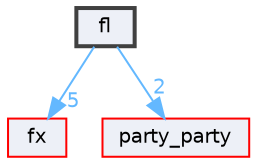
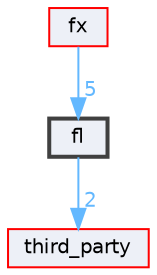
  digraph {
    compound=true
    node [color=red fillcolor="#edf0f7" fontname=Helvetica fontsize=10 shape=box style=filled]
    edge [color=steelblue1 fontcolor=steelblue1 fontname=Helvetica fontsize=10 labeldistance=1.5 labelfontname=Helvetica labelfontsize=10]
    n1 [color=grey25 height=0.2 label=fl style="filled,bold" width=0.4]
    n2 [height=0.2 label=fx width=0.4]
-   n3 [height=0.2 label=party_party width=0.4]
-   n1 -> n2 [headlabel=5]
+   n3 [height=0.2 label=third_party width=0.4]
+   n2 -> n1 [headlabel=5]
    n1 -> n3 [headlabel=2]
  }
